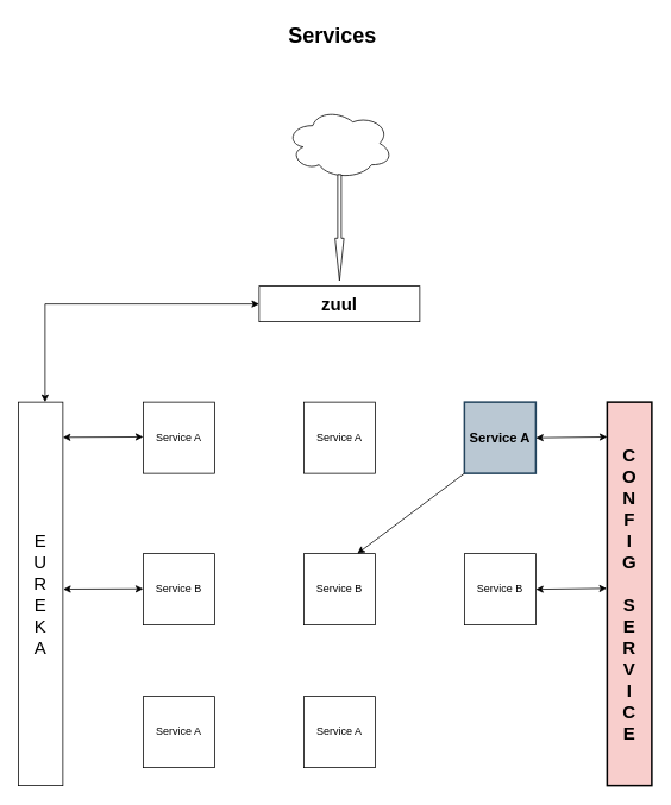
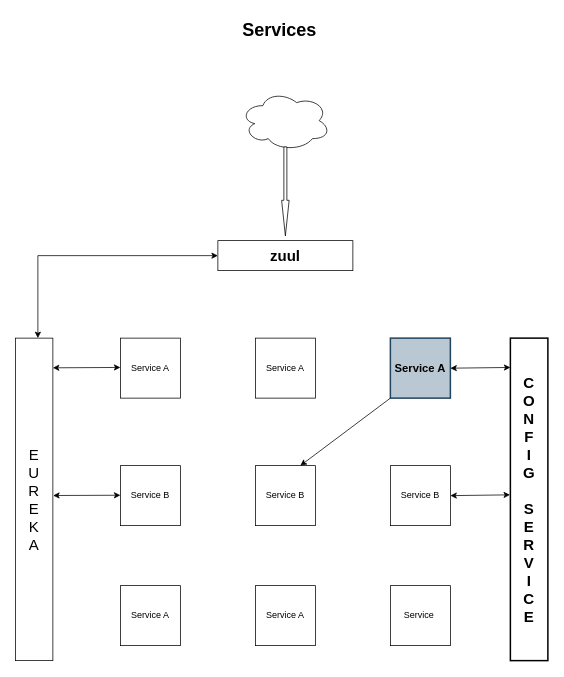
  <mxCell id="0" />
  <mxCell id="1" parent="0" />
  <mxCell id="2" value="&lt;font size=&quot;1&quot; style=&quot;&quot;&gt;&lt;b style=&quot;font-size: 20px;&quot;&gt;zuul&lt;/b&gt;&lt;/font&gt;" style="rounded=0;whiteSpace=wrap;html=1;labelBackgroundColor=none;" parent="1" vertex="1"><mxGeometry x="290.01" y="320" width="180" height="40" as="geometry" /></mxCell>
  <mxCell id="3" value="&lt;span style=&quot;font-size: 20px;&quot;&gt;E&lt;br&gt;U&lt;br&gt;R&lt;br&gt;E&lt;br&gt;K&lt;br&gt;A&lt;br&gt;&lt;/span&gt;" style="rounded=0;whiteSpace=wrap;html=1;labelBackgroundColor=none;" parent="1" vertex="1"><mxGeometry x="20" y="450" width="50" height="430" as="geometry" /></mxCell>
  <mxCell id="4" value="" style="endArrow=classic;startArrow=classic;html=1;rounded=0;entryX=0;entryY=0.5;entryDx=0;entryDy=0;labelBackgroundColor=none;fontColor=default;" parent="1" target="2" edge="1"><mxGeometry width="50" height="50" relative="1" as="geometry"><mxPoint x="50" y="450" as="sourcePoint" /><mxPoint x="130" y="340" as="targetPoint" /><Array as="points"><mxPoint x="50" y="450" /><mxPoint x="50" y="340" /></Array></mxGeometry></mxCell>
- <mxCell id="5" value="&lt;span style=&quot;font-size: 20px;&quot;&gt;&lt;b&gt;C&lt;br&gt;O&lt;br&gt;N&lt;br&gt;F&lt;br&gt;I&lt;br&gt;G&lt;br&gt;&lt;br&gt;S&lt;br&gt;E&lt;br&gt;R&lt;br&gt;V&lt;br&gt;I&lt;br&gt;C&lt;br&gt;E&lt;/b&gt;&lt;br&gt;&lt;/span&gt;" style="rounded=0;whiteSpace=wrap;html=1;labelBackgroundColor=none;strokeWidth=2;fillColor=#f8cecc;" parent="1" vertex="1"><mxGeometry x="680" y="450" width="50" height="430" as="geometry" /></mxCell>
+ <mxCell id="5" value="&lt;span style=&quot;font-size: 20px;&quot;&gt;&lt;b&gt;C&lt;br&gt;O&lt;br&gt;N&lt;br&gt;F&lt;br&gt;I&lt;br&gt;G&lt;br&gt;&lt;br&gt;S&lt;br&gt;E&lt;br&gt;R&lt;br&gt;V&lt;br&gt;I&lt;br&gt;C&lt;br&gt;E&lt;/b&gt;&lt;br&gt;&lt;/span&gt;" style="rounded=0;whiteSpace=wrap;html=1;labelBackgroundColor=none;strokeWidth=2;" parent="1" vertex="1"><mxGeometry x="680" y="450" width="50" height="430" as="geometry" /></mxCell>
  <mxCell id="6" value="Service A" style="whiteSpace=wrap;html=1;aspect=fixed;rounded=0;labelBackgroundColor=none;" parent="1" vertex="1"><mxGeometry x="160" y="450" width="80" height="80" as="geometry" /></mxCell>
  <mxCell id="7" value="Service A" style="whiteSpace=wrap;html=1;aspect=fixed;rounded=0;labelBackgroundColor=none;" parent="1" vertex="1"><mxGeometry x="340" y="450" width="80" height="80" as="geometry" /></mxCell>
  <mxCell id="8" value="&lt;b&gt;&lt;font style=&quot;font-size: 15px;&quot;&gt;Service A&lt;/font&gt;&lt;/b&gt;" style="whiteSpace=wrap;html=1;aspect=fixed;rounded=0;labelBackgroundColor=none;strokeWidth=2;fillColor=#bac8d3;strokeColor=#23445d;" parent="1" vertex="1"><mxGeometry x="520" y="450" width="80" height="80" as="geometry" /></mxCell>
  <mxCell id="9" value="Service B" style="whiteSpace=wrap;html=1;aspect=fixed;rounded=0;labelBackgroundColor=none;" parent="1" vertex="1"><mxGeometry x="160" y="620" width="80" height="80" as="geometry" /></mxCell>
  <mxCell id="10" value="Service B" style="whiteSpace=wrap;html=1;aspect=fixed;rounded=0;labelBackgroundColor=none;" parent="1" vertex="1"><mxGeometry x="340" y="620" width="80" height="80" as="geometry" /></mxCell>
  <mxCell id="11" value="Service B" style="whiteSpace=wrap;html=1;aspect=fixed;rounded=0;labelBackgroundColor=none;" parent="1" vertex="1"><mxGeometry x="520" y="620" width="80" height="80" as="geometry" /></mxCell>
  <mxCell id="12" value="Service A" style="whiteSpace=wrap;html=1;aspect=fixed;rounded=0;labelBackgroundColor=none;" parent="1" vertex="1"><mxGeometry x="160" y="780" width="80" height="80" as="geometry" /></mxCell>
  <mxCell id="13" value="Service A" style="whiteSpace=wrap;html=1;aspect=fixed;rounded=0;labelBackgroundColor=none;" parent="1" vertex="1"><mxGeometry x="340" y="780" width="80" height="80" as="geometry" /></mxCell>
+ <mxCell id="14" value="Service&amp;nbsp;" style="whiteSpace=wrap;html=1;aspect=fixed;rounded=0;labelBackgroundColor=none;" parent="1" vertex="1"><mxGeometry x="520" y="780" width="80" height="80" as="geometry" /></mxCell>
  <mxCell id="15" value="" style="endArrow=classic;startArrow=classic;html=1;rounded=0;entryX=-0.01;entryY=0.486;entryDx=0;entryDy=0;entryPerimeter=0;labelBackgroundColor=none;fontColor=default;" parent="1" target="5" edge="1"><mxGeometry width="50" height="50" relative="1" as="geometry"><mxPoint x="600" y="660" as="sourcePoint" /><mxPoint x="650" y="610" as="targetPoint" /></mxGeometry></mxCell>
  <mxCell id="16" value="" style="endArrow=classic;startArrow=classic;html=1;rounded=0;entryX=-0.01;entryY=0.486;entryDx=0;entryDy=0;entryPerimeter=0;exitX=1.007;exitY=0.488;exitDx=0;exitDy=0;exitPerimeter=0;labelBackgroundColor=none;fontColor=default;" parent="1" source="3" edge="1"><mxGeometry width="50" height="50" relative="1" as="geometry"><mxPoint x="80" y="660.5" as="sourcePoint" /><mxPoint x="160" y="659.5" as="targetPoint" /></mxGeometry></mxCell>
  <mxCell id="17" value="" style="endArrow=classic;html=1;rounded=0;exitX=0;exitY=1;exitDx=0;exitDy=0;entryX=0.75;entryY=0;entryDx=0;entryDy=0;labelBackgroundColor=none;fontColor=default;" parent="1" source="8" target="10" edge="1"><mxGeometry width="50" height="50" relative="1" as="geometry"><mxPoint x="440" y="610" as="sourcePoint" /><mxPoint x="490" y="560" as="targetPoint" /></mxGeometry></mxCell>
  <mxCell id="18" value="" style="endArrow=classic;startArrow=classic;html=1;rounded=0;entryX=-0.01;entryY=0.486;entryDx=0;entryDy=0;entryPerimeter=0;labelBackgroundColor=none;fontColor=default;" parent="1" edge="1"><mxGeometry width="50" height="50" relative="1" as="geometry"><mxPoint x="600" y="490.09" as="sourcePoint" /><mxPoint x="680" y="489.09" as="targetPoint" /></mxGeometry></mxCell>
  <mxCell id="19" value="" style="endArrow=classic;startArrow=classic;html=1;rounded=0;entryX=-0.01;entryY=0.486;entryDx=0;entryDy=0;entryPerimeter=0;exitX=1.007;exitY=0.488;exitDx=0;exitDy=0;exitPerimeter=0;labelBackgroundColor=none;fontColor=default;" parent="1" edge="1"><mxGeometry width="50" height="50" relative="1" as="geometry"><mxPoint x="70" y="489.59" as="sourcePoint" /><mxPoint x="160" y="489.09" as="targetPoint" /></mxGeometry></mxCell>
  <mxCell id="20" value="" style="ellipse;shape=cloud;whiteSpace=wrap;html=1;rounded=0;labelBackgroundColor=none;" parent="1" vertex="1"><mxGeometry x="320" y="120" width="120" height="80" as="geometry" /></mxCell>
  <mxCell id="21" value="" style="shape=singleArrow;whiteSpace=wrap;html=1;arrowWidth=0.4;arrowSize=0.4;rotation=90;rounded=0;labelBackgroundColor=none;" parent="1" vertex="1"><mxGeometry x="320.63" y="249.38" width="118.75" height="10" as="geometry" /></mxCell>
  <mxCell id="22" value="&lt;h1&gt;Services&lt;/h1&gt;" style="text;html=1;strokeColor=none;fillColor=none;spacing=5;spacingTop=-20;whiteSpace=wrap;overflow=hidden;rounded=0;" parent="1" vertex="1"><mxGeometry x="318" y="20" width="115" height="50" as="geometry" /></mxCell>
